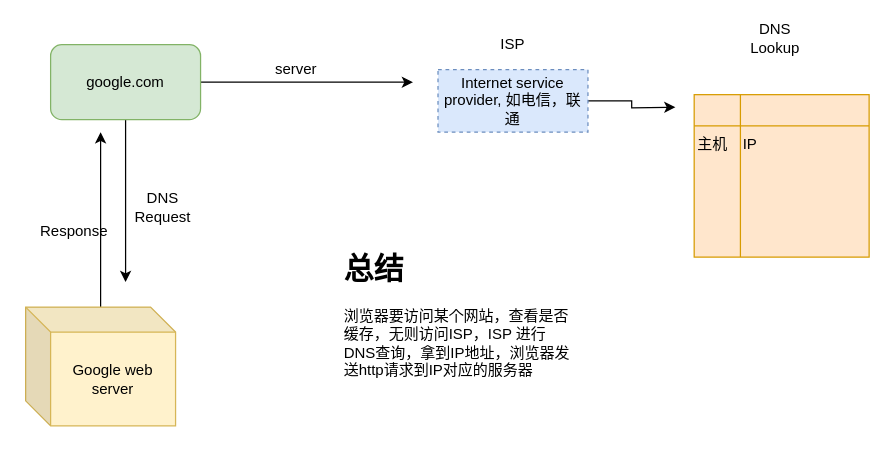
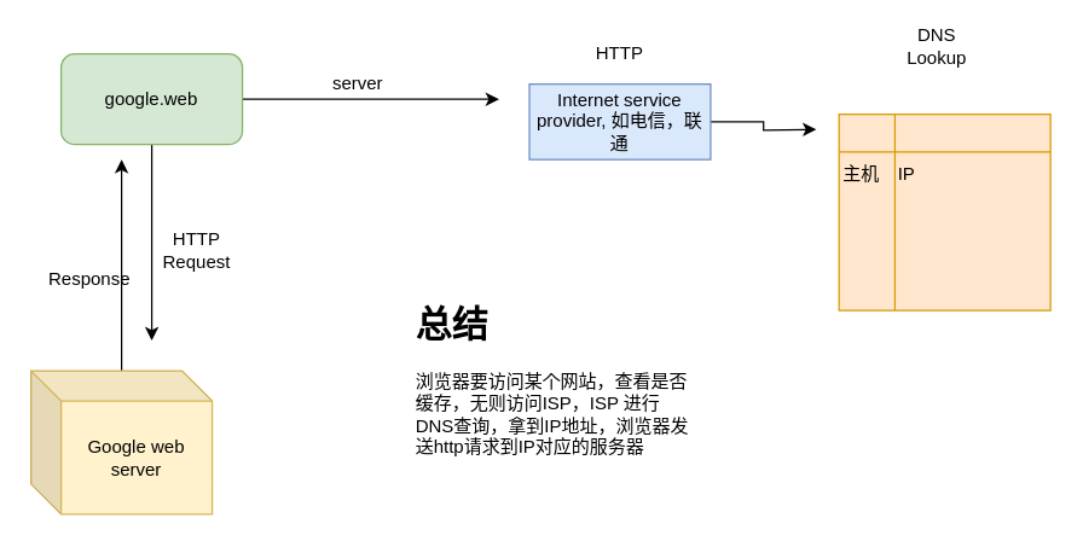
  <mxCell id="0" />
  <mxCell id="1" parent="0" />
  <mxCell id="2" style="edgeStyle=orthogonalEdgeStyle;rounded=0;orthogonalLoop=1;jettySize=auto;html=1;" edge="1" parent="1" source="4"><mxGeometry relative="1" as="geometry"><mxPoint x="330" y="65" as="targetPoint" /></mxGeometry></mxCell>
  <mxCell id="3" style="edgeStyle=orthogonalEdgeStyle;rounded=0;orthogonalLoop=1;jettySize=auto;html=1;" edge="1" parent="1" source="4"><mxGeometry relative="1" as="geometry"><mxPoint x="100" y="225" as="targetPoint" /></mxGeometry></mxCell>
- <mxCell id="4" value="google.com" style="rounded=1;whiteSpace=wrap;html=1;fillColor=#d5e8d4;strokeColor=#82b366;" vertex="1" parent="1"><mxGeometry x="40" y="35" width="120" height="60" as="geometry" /></mxCell>
+ <mxCell id="4" value="google.web" style="rounded=1;whiteSpace=wrap;html=1;fillColor=#d5e8d4;strokeColor=#82b366;" vertex="1" parent="1"><mxGeometry x="40" y="35" width="120" height="60" as="geometry" /></mxCell>
  <mxCell id="5" value="server" style="text;html=1;resizable=0;points=[];autosize=1;align=left;verticalAlign=top;spacingTop=-4;" vertex="1" parent="1"><mxGeometry x="218" y="45" width="60" height="20" as="geometry" /></mxCell>
  <mxCell id="6" style="edgeStyle=orthogonalEdgeStyle;rounded=0;orthogonalLoop=1;jettySize=auto;html=1;" edge="1" parent="1" source="7"><mxGeometry relative="1" as="geometry"><mxPoint x="540" y="85" as="targetPoint" /></mxGeometry></mxCell>
- <mxCell id="7" value="Internet service provider, 如电信，联通" style="rounded=0;whiteSpace=wrap;html=1;fillColor=#dae8fc;strokeColor=#6c8ebf;dashed=1;" vertex="1" parent="1"><mxGeometry x="350" y="55" width="120" height="50" as="geometry" /></mxCell>
- <mxCell id="8" value="ISP" style="text;html=1;strokeColor=none;fillColor=none;align=center;verticalAlign=middle;whiteSpace=wrap;rounded=0;" vertex="1" parent="1"><mxGeometry x="390" y="25" width="40" height="20" as="geometry" /></mxCell>
+ <mxCell id="7" value="Internet service provider, 如电信，联通" style="rounded=0;whiteSpace=wrap;html=1;fillColor=#dae8fc;strokeColor=#6c8ebf;" vertex="1" parent="1"><mxGeometry x="350" y="55" width="120" height="50" as="geometry" /></mxCell>
+ <mxCell id="8" value="HTTP" style="text;html=1;strokeColor=none;fillColor=none;align=center;verticalAlign=middle;whiteSpace=wrap;rounded=0;" vertex="1" parent="1"><mxGeometry x="390" y="25" width="40" height="20" as="geometry" /></mxCell>
  <mxCell id="9" value="" style="shape=internalStorage;whiteSpace=wrap;html=1;backgroundOutline=1;dx=37;dy=25;direction=east;fillColor=#ffe6cc;strokeColor=#d79b00;" vertex="1" parent="1"><mxGeometry x="555" y="75" width="140" height="130" as="geometry" /></mxCell>
  <mxCell id="10" value="DNS Lookup" style="text;html=1;strokeColor=none;fillColor=none;align=center;verticalAlign=middle;whiteSpace=wrap;rounded=0;" vertex="1" parent="1"><mxGeometry x="600" y="20" width="40" height="20" as="geometry" /></mxCell>
  <mxCell id="11" value="主机" style="text;html=1;strokeColor=none;fillColor=none;align=center;verticalAlign=middle;whiteSpace=wrap;rounded=0;" vertex="1" parent="1"><mxGeometry x="550" y="105" width="40" height="20" as="geometry" /></mxCell>
  <mxCell id="12" value="IP" style="text;html=1;strokeColor=none;fillColor=none;align=center;verticalAlign=middle;whiteSpace=wrap;rounded=0;" vertex="1" parent="1"><mxGeometry x="580" y="105" width="40" height="20" as="geometry" /></mxCell>
  <mxCell id="13" style="edgeStyle=orthogonalEdgeStyle;rounded=0;orthogonalLoop=1;jettySize=auto;html=1;" edge="1" parent="1" source="14"><mxGeometry relative="1" as="geometry"><mxPoint x="80" y="105" as="targetPoint" /></mxGeometry></mxCell>
  <mxCell id="14" value="Google web server" style="shape=cube;whiteSpace=wrap;html=1;boundedLbl=1;backgroundOutline=1;darkOpacity=0.05;darkOpacity2=0.1;fillColor=#fff2cc;strokeColor=#d6b656;" vertex="1" parent="1"><mxGeometry x="20" y="245" width="120" height="95" as="geometry" /></mxCell>
- <mxCell id="15" value="DNS Request" style="text;html=1;strokeColor=none;fillColor=none;align=center;verticalAlign=middle;whiteSpace=wrap;rounded=0;" vertex="1" parent="1"><mxGeometry x="110" y="155" width="40" height="20" as="geometry" /></mxCell>
+ <mxCell id="15" value="HTTP Request" style="text;html=1;strokeColor=none;fillColor=none;align=center;verticalAlign=middle;whiteSpace=wrap;rounded=0;" vertex="1" parent="1"><mxGeometry x="110" y="155" width="40" height="20" as="geometry" /></mxCell>
  <mxCell id="16" value="Response" style="text;html=1;resizable=0;points=[];autosize=1;align=left;verticalAlign=top;spacingTop=-4;" vertex="1" parent="1"><mxGeometry x="30" y="175" width="70" height="20" as="geometry" /></mxCell>
  <mxCell id="17" value="&lt;h1&gt;总结&lt;/h1&gt;&lt;p&gt;浏览器要访问某个网站，查看是否缓存，无则访问ISP，ISP 进行DNS查询，拿到IP地址，浏览器发送http请求到IP对应的服务器&lt;/p&gt;" style="text;html=1;strokeColor=none;fillColor=none;spacing=5;spacingTop=-20;whiteSpace=wrap;overflow=hidden;rounded=0;" vertex="1" parent="1"><mxGeometry x="270" y="195" width="190" height="120" as="geometry" /></mxCell>
